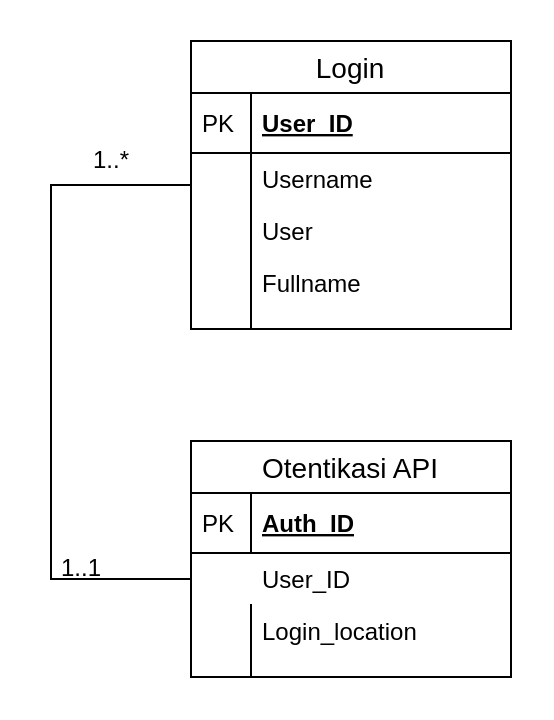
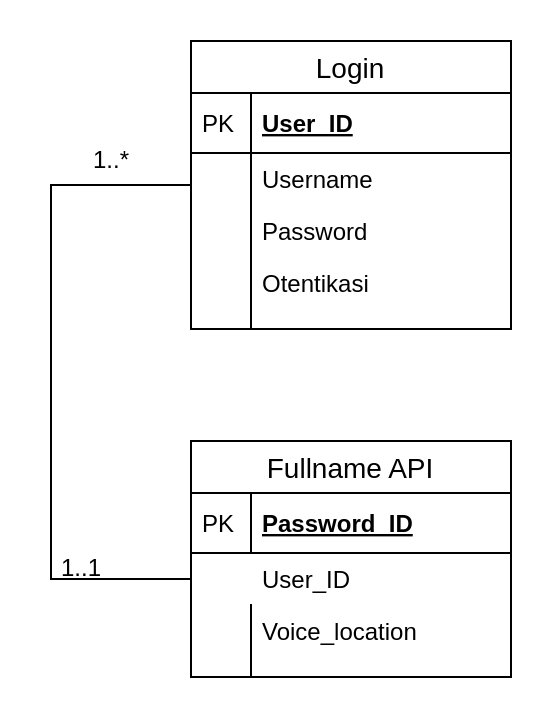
  <mxCell id="0" />
  <mxCell id="1" parent="0" />
- <mxCell id="2" value="Otentikasi API" style="swimlane;fontStyle=0;childLayout=stackLayout;horizontal=1;startSize=26;horizontalStack=0;resizeParent=1;resizeParentMax=0;resizeLast=0;collapsible=1;marginBottom=0;align=center;fontSize=14;" vertex="1" parent="1"><mxGeometry x="95" y="220" width="160" height="118" as="geometry" /></mxCell>
- <mxCell id="3" value="Auth_ID" style="shape=partialRectangle;top=0;left=0;right=0;bottom=1;align=left;verticalAlign=middle;fillColor=none;spacingLeft=34;spacingRight=4;overflow=hidden;rotatable=0;points=[[0,0.5],[1,0.5]];portConstraint=eastwest;dropTarget=0;fontStyle=5;fontSize=12;" vertex="1" parent="2"><mxGeometry y="26" width="160" height="30" as="geometry" /></mxCell>
+ <mxCell id="2" value="Fullname API" style="swimlane;fontStyle=0;childLayout=stackLayout;horizontal=1;startSize=26;horizontalStack=0;resizeParent=1;resizeParentMax=0;resizeLast=0;collapsible=1;marginBottom=0;align=center;fontSize=14;" vertex="1" parent="1"><mxGeometry x="95" y="220" width="160" height="118" as="geometry" /></mxCell>
+ <mxCell id="3" value="Password_ID" style="shape=partialRectangle;top=0;left=0;right=0;bottom=1;align=left;verticalAlign=middle;fillColor=none;spacingLeft=34;spacingRight=4;overflow=hidden;rotatable=0;points=[[0,0.5],[1,0.5]];portConstraint=eastwest;dropTarget=0;fontStyle=5;fontSize=12;" vertex="1" parent="2"><mxGeometry y="26" width="160" height="30" as="geometry" /></mxCell>
  <mxCell id="4" value="PK" style="shape=partialRectangle;top=0;left=0;bottom=0;fillColor=none;align=left;verticalAlign=middle;spacingLeft=4;spacingRight=4;overflow=hidden;rotatable=0;points=[];portConstraint=eastwest;part=1;fontSize=12;" vertex="1" connectable="0" parent="3"><mxGeometry width="30" height="30" as="geometry" /></mxCell>
  <mxCell id="5" value="User_ID" style="shape=partialRectangle;top=0;left=0;right=0;bottom=0;align=left;verticalAlign=top;fillColor=none;spacingLeft=34;spacingRight=4;overflow=hidden;rotatable=0;points=[[0,0.5],[1,0.5]];portConstraint=eastwest;dropTarget=0;fontSize=12;" vertex="1" parent="2"><mxGeometry y="56" width="160" height="26" as="geometry" /></mxCell>
- <mxCell id="6" value="Login_location" style="shape=partialRectangle;top=0;left=0;right=0;bottom=0;align=left;verticalAlign=top;fillColor=none;spacingLeft=34;spacingRight=4;overflow=hidden;rotatable=0;points=[[0,0.5],[1,0.5]];portConstraint=eastwest;dropTarget=0;fontSize=12;" vertex="1" parent="2"><mxGeometry y="82" width="160" height="26" as="geometry" /></mxCell>
+ <mxCell id="6" value="Voice_location" style="shape=partialRectangle;top=0;left=0;right=0;bottom=0;align=left;verticalAlign=top;fillColor=none;spacingLeft=34;spacingRight=4;overflow=hidden;rotatable=0;points=[[0,0.5],[1,0.5]];portConstraint=eastwest;dropTarget=0;fontSize=12;" vertex="1" parent="2"><mxGeometry y="82" width="160" height="26" as="geometry" /></mxCell>
  <mxCell id="7" value="" style="shape=partialRectangle;top=0;left=0;bottom=0;fillColor=none;align=left;verticalAlign=top;spacingLeft=4;spacingRight=4;overflow=hidden;rotatable=0;points=[];portConstraint=eastwest;part=1;fontSize=12;" vertex="1" connectable="0" parent="6"><mxGeometry width="30" height="26" as="geometry" /></mxCell>
  <mxCell id="8" value="" style="shape=partialRectangle;top=0;left=0;right=0;bottom=0;align=left;verticalAlign=top;fillColor=none;spacingLeft=34;spacingRight=4;overflow=hidden;rotatable=0;points=[[0,0.5],[1,0.5]];portConstraint=eastwest;dropTarget=0;fontSize=12;" vertex="1" parent="2"><mxGeometry y="108" width="160" height="10" as="geometry" /></mxCell>
  <mxCell id="9" value="" style="shape=partialRectangle;top=0;left=0;bottom=0;fillColor=none;align=left;verticalAlign=top;spacingLeft=4;spacingRight=4;overflow=hidden;rotatable=0;points=[];portConstraint=eastwest;part=1;fontSize=12;" vertex="1" connectable="0" parent="8"><mxGeometry width="30" height="10" as="geometry" /></mxCell>
  <mxCell id="10" style="edgeStyle=orthogonalEdgeStyle;rounded=0;orthogonalLoop=1;jettySize=auto;html=1;entryX=0;entryY=0.5;entryDx=0;entryDy=0;endArrow=none;endFill=0;" edge="1" parent="1" source="11" target="5"><mxGeometry relative="1" as="geometry"><Array as="points"><mxPoint x="25" y="92" /><mxPoint x="25" y="289" /></Array></mxGeometry></mxCell>
  <mxCell id="11" value="Login" style="swimlane;fontStyle=0;childLayout=stackLayout;horizontal=1;startSize=26;horizontalStack=0;resizeParent=1;resizeParentMax=0;resizeLast=0;collapsible=1;marginBottom=0;align=center;fontSize=14;" vertex="1" parent="1"><mxGeometry x="95" y="20" width="160" height="144" as="geometry" /></mxCell>
  <mxCell id="12" value="User_ID" style="shape=partialRectangle;top=0;left=0;right=0;bottom=1;align=left;verticalAlign=middle;fillColor=none;spacingLeft=34;spacingRight=4;overflow=hidden;rotatable=0;points=[[0,0.5],[1,0.5]];portConstraint=eastwest;dropTarget=0;fontStyle=5;fontSize=12;" vertex="1" parent="11"><mxGeometry y="26" width="160" height="30" as="geometry" /></mxCell>
  <mxCell id="13" value="PK" style="shape=partialRectangle;top=0;left=0;bottom=0;fillColor=none;align=left;verticalAlign=middle;spacingLeft=4;spacingRight=4;overflow=hidden;rotatable=0;points=[];portConstraint=eastwest;part=1;fontSize=12;" vertex="1" connectable="0" parent="12"><mxGeometry width="30" height="30" as="geometry" /></mxCell>
  <mxCell id="14" value="Username" style="shape=partialRectangle;top=0;left=0;right=0;bottom=0;align=left;verticalAlign=top;fillColor=none;spacingLeft=34;spacingRight=4;overflow=hidden;rotatable=0;points=[[0,0.5],[1,0.5]];portConstraint=eastwest;dropTarget=0;fontSize=12;" vertex="1" parent="11"><mxGeometry y="56" width="160" height="26" as="geometry" /></mxCell>
  <mxCell id="15" value="" style="shape=partialRectangle;top=0;left=0;bottom=0;fillColor=none;align=left;verticalAlign=top;spacingLeft=4;spacingRight=4;overflow=hidden;rotatable=0;points=[];portConstraint=eastwest;part=1;fontSize=12;" vertex="1" connectable="0" parent="14"><mxGeometry width="30" height="26" as="geometry" /></mxCell>
- <mxCell id="16" value="User" style="shape=partialRectangle;top=0;left=0;right=0;bottom=0;align=left;verticalAlign=top;fillColor=none;spacingLeft=34;spacingRight=4;overflow=hidden;rotatable=0;points=[[0,0.5],[1,0.5]];portConstraint=eastwest;dropTarget=0;fontSize=12;" vertex="1" parent="11"><mxGeometry y="82" width="160" height="26" as="geometry" /></mxCell>
+ <mxCell id="16" value="Password" style="shape=partialRectangle;top=0;left=0;right=0;bottom=0;align=left;verticalAlign=top;fillColor=none;spacingLeft=34;spacingRight=4;overflow=hidden;rotatable=0;points=[[0,0.5],[1,0.5]];portConstraint=eastwest;dropTarget=0;fontSize=12;" vertex="1" parent="11"><mxGeometry y="82" width="160" height="26" as="geometry" /></mxCell>
  <mxCell id="17" value="" style="shape=partialRectangle;top=0;left=0;bottom=0;fillColor=none;align=left;verticalAlign=top;spacingLeft=4;spacingRight=4;overflow=hidden;rotatable=0;points=[];portConstraint=eastwest;part=1;fontSize=12;" vertex="1" connectable="0" parent="16"><mxGeometry width="30" height="26" as="geometry" /></mxCell>
- <mxCell id="18" value="Fullname" style="shape=partialRectangle;top=0;left=0;right=0;bottom=0;align=left;verticalAlign=top;fillColor=none;spacingLeft=34;spacingRight=4;overflow=hidden;rotatable=0;points=[[0,0.5],[1,0.5]];portConstraint=eastwest;dropTarget=0;fontSize=12;" vertex="1" parent="11"><mxGeometry y="108" width="160" height="26" as="geometry" /></mxCell>
+ <mxCell id="18" value="Otentikasi" style="shape=partialRectangle;top=0;left=0;right=0;bottom=0;align=left;verticalAlign=top;fillColor=none;spacingLeft=34;spacingRight=4;overflow=hidden;rotatable=0;points=[[0,0.5],[1,0.5]];portConstraint=eastwest;dropTarget=0;fontSize=12;" vertex="1" parent="11"><mxGeometry y="108" width="160" height="26" as="geometry" /></mxCell>
  <mxCell id="19" value="" style="shape=partialRectangle;top=0;left=0;bottom=0;fillColor=none;align=left;verticalAlign=top;spacingLeft=4;spacingRight=4;overflow=hidden;rotatable=0;points=[];portConstraint=eastwest;part=1;fontSize=12;" vertex="1" connectable="0" parent="18"><mxGeometry width="30" height="26" as="geometry" /></mxCell>
  <mxCell id="20" value="" style="shape=partialRectangle;top=0;left=0;right=0;bottom=0;align=left;verticalAlign=top;fillColor=none;spacingLeft=34;spacingRight=4;overflow=hidden;rotatable=0;points=[[0,0.5],[1,0.5]];portConstraint=eastwest;dropTarget=0;fontSize=12;" vertex="1" parent="11"><mxGeometry y="134" width="160" height="10" as="geometry" /></mxCell>
  <mxCell id="21" value="" style="shape=partialRectangle;top=0;left=0;bottom=0;fillColor=none;align=left;verticalAlign=top;spacingLeft=4;spacingRight=4;overflow=hidden;rotatable=0;points=[];portConstraint=eastwest;part=1;fontSize=12;" vertex="1" connectable="0" parent="20"><mxGeometry width="30" height="10" as="geometry" /></mxCell>
  <mxCell id="22" value="1..*" style="text;html=1;align=center;verticalAlign=middle;resizable=0;points=[];autosize=1;" vertex="1" parent="1"><mxGeometry x="40" y="70" width="30" height="20" as="geometry" /></mxCell>
  <mxCell id="23" value="1..1" style="text;html=1;align=center;verticalAlign=middle;resizable=0;points=[];autosize=1;" vertex="1" parent="1"><mxGeometry x="20" y="274" width="40" height="20" as="geometry" /></mxCell>
